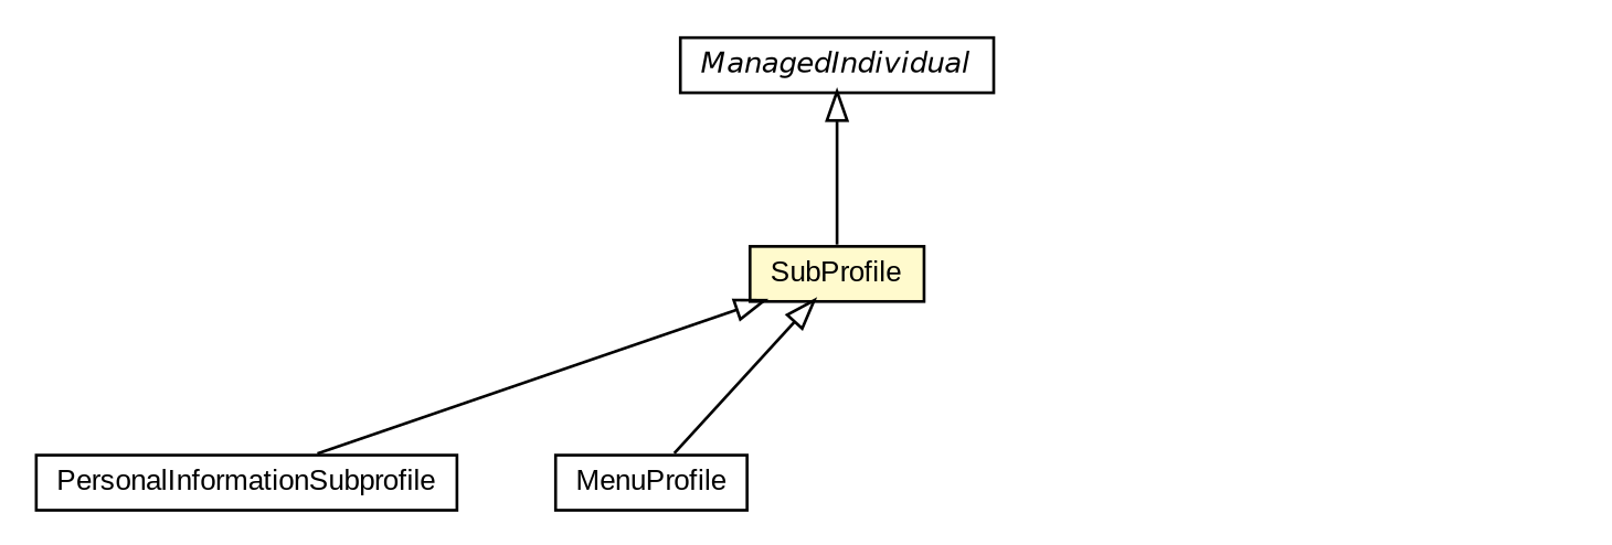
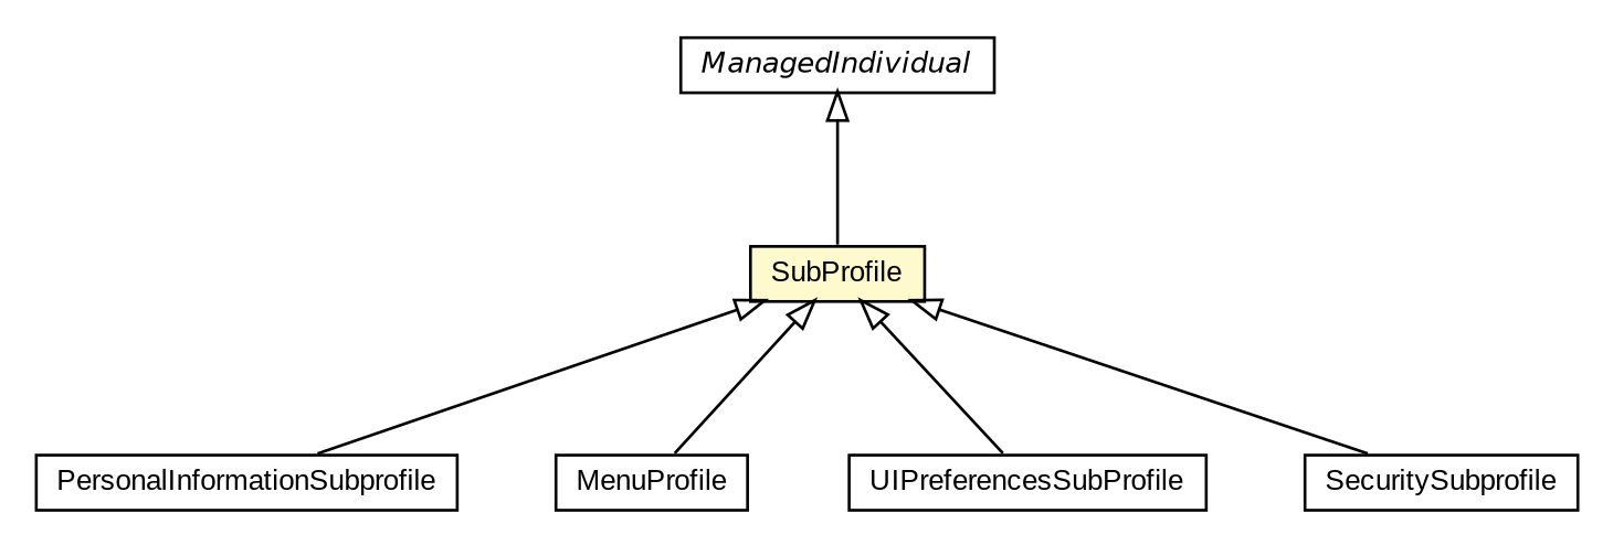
  digraph {
    fontname="Liberation Sans"
    nodesep=0.25
    ranksep=0.5
    node [fontcolor=black fontname="Liberation Sans" fontsize=10.0 shape=plaintext]
    edge [arrowtail=empty dir=back fontname="Liberation Sans" fontsize=10 headport=p labelfontname=Helvetica labelfontsize=10 tailport=p]
    n1 [label=<<table title="org.universAAL.ontology.profile.PersonalInformationSubprofile" border="0" cellborder="1" cellspacing="0" cellpadding="2" port="p" href="./PersonalInformationSubprofile.html"> 		<tr><td><table border="0" cellspacing="0" cellpadding="1"> <tr><td align="center" balign="center"> PersonalInformationSubprofile </td></tr> 		</table></td></tr> 		</table>>]
    n2 [label=<<table title="org.universAAL.ontology.profile.SubProfile" border="0" cellborder="1" cellspacing="0" cellpadding="2" port="p" bgcolor="lemonChiffon" href="./SubProfile.html"> 		<tr><td><table border="0" cellspacing="0" cellpadding="1"> <tr><td align="center" balign="center"> SubProfile </td></tr> 		</table></td></tr> 		</table>>]
    n3 [label=<<table title="org.universAAL.ontology.profile.ui.mainmenu.MenuProfile" border="0" cellborder="1" cellspacing="0" cellpadding="2" port="p" href="./ui/mainmenu/MenuProfile.html"> 		<tr><td><table border="0" cellspacing="0" cellpadding="1"> <tr><td align="center" balign="center"> MenuProfile </td></tr> 		</table></td></tr> 		</table>>]
+   n4 [label=<<table title="org.universAAL.ontology.ui.preferences.UIPreferencesSubProfile" border="0" cellborder="1" cellspacing="0" cellpadding="2" port="p" href="../ui/preferences/UIPreferencesSubProfile.html"> 		<tr><td><table border="0" cellspacing="0" cellpadding="1"> <tr><td align="center" balign="center"> UIPreferencesSubProfile </td></tr> 		</table></td></tr> 		</table>>]
+   n5 [label=<<table title="org.universAAL.ontology.security.SecuritySubprofile" border="0" cellborder="1" cellspacing="0" cellpadding="2" port="p" href="../security/SecuritySubprofile.html"> 		<tr><td><table border="0" cellspacing="0" cellpadding="1"> <tr><td align="center" balign="center"> SecuritySubprofile </td></tr> 		</table></td></tr> 		</table>>]
    n6 [label=<<table title="org.universAAL.middleware.owl.ManagedIndividual" border="0" cellborder="1" cellspacing="0" cellpadding="2" port="p" href="http://java.sun.com/j2se/1.4.2/docs/api/org/universAAL/middleware/owl/ManagedIndividual.html"> 		<tr><td><table border="0" cellspacing="0" cellpadding="1"> <tr><td align="center" balign="center"><font face="Helvetica-Oblique"> ManagedIndividual </font></td></tr> 		</table></td></tr> 		</table>>]
    n2 -> n1
    n2 -> n3
+   n2 -> n4
+   n2 -> n5
    n6 -> n2
  }
